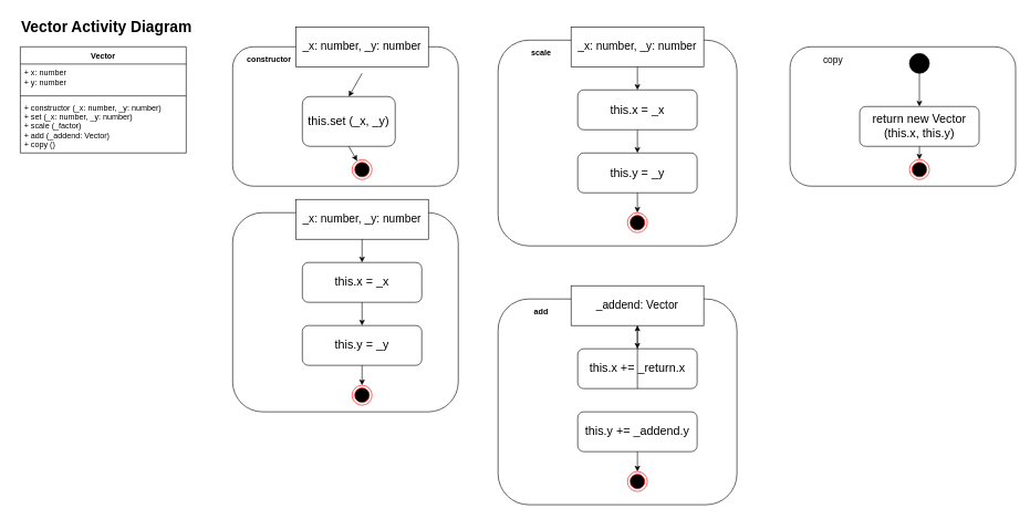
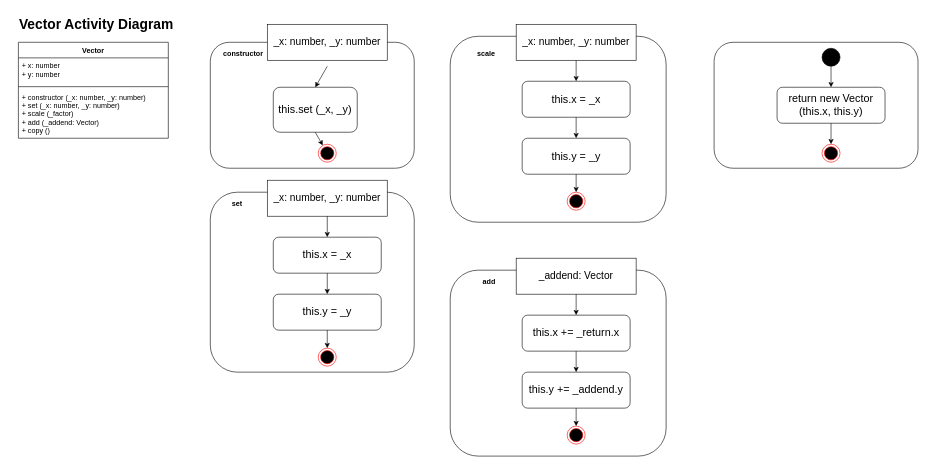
  <mxCell id="0" />
  <mxCell id="1" parent="0" />
  <mxCell id="2" value="" style="rounded=1;whiteSpace=wrap;html=1;" parent="1" vertex="1"><mxGeometry x="750" y="60" width="360" height="310" as="geometry" /></mxCell>
  <mxCell id="3" value="" style="rounded=1;whiteSpace=wrap;html=1;" parent="1" vertex="1"><mxGeometry x="350" y="70" width="340" height="210" as="geometry" /></mxCell>
  <mxCell id="4" value="&lt;font style=&quot;font-size: 23px&quot;&gt;&lt;b&gt;Vector Activity Diagram&lt;/b&gt;&lt;/font&gt;" style="text;html=1;strokeColor=none;fillColor=none;align=center;verticalAlign=middle;whiteSpace=wrap;rounded=0;" parent="1" vertex="1"><mxGeometry width="280" height="40" as="geometry" x="20" y="20" /></mxCell>
  <mxCell id="5" value="Vector" style="swimlane;fontStyle=1;align=center;verticalAlign=top;childLayout=stackLayout;horizontal=1;startSize=26;horizontalStack=0;resizeParent=1;resizeParentMax=0;resizeLast=0;collapsible=1;marginBottom=0;" parent="1" vertex="1"><mxGeometry x="30" y="70" width="250" height="160" as="geometry" /></mxCell>
  <mxCell id="6" value="+ x: number&#10;+ y: number" style="text;strokeColor=none;fillColor=none;align=left;verticalAlign=top;spacingLeft=4;spacingRight=4;overflow=hidden;rotatable=0;points=[[0,0.5],[1,0.5]];portConstraint=eastwest;" parent="5" vertex="1"><mxGeometry y="26" width="250" height="44" as="geometry" /></mxCell>
  <mxCell id="7" value="" style="line;strokeWidth=1;fillColor=none;align=left;verticalAlign=middle;spacingTop=-1;spacingLeft=3;spacingRight=3;rotatable=0;labelPosition=right;points=[];portConstraint=eastwest;" parent="5" vertex="1"><mxGeometry y="70" width="250" height="8" as="geometry" /></mxCell>
  <mxCell id="8" value="+ constructor (_x: number, _y: number)&#10;+ set (_x: number, _y: number)&#10;+ scale (_factor)&#10;+ add (_addend: Vector)&#10;+ copy ()" style="text;strokeColor=none;fillColor=none;align=left;verticalAlign=top;spacingLeft=4;spacingRight=4;overflow=hidden;rotatable=0;points=[[0,0.5],[1,0.5]];portConstraint=eastwest;" parent="5" vertex="1"><mxGeometry y="78" width="250" height="82" as="geometry" /></mxCell>
  <mxCell id="9" value="&lt;font style=&quot;font-size: 17px&quot;&gt;_x: number, _y: number&lt;/font&gt;" style="rounded=0;whiteSpace=wrap;html=1;" parent="1" vertex="1"><mxGeometry x="445" y="40" width="200" height="60" as="geometry" /></mxCell>
  <mxCell id="10" value="" style="endArrow=classic;html=1;exitX=0.5;exitY=1;exitDx=0;exitDy=0;entryX=0.5;entryY=0;entryDx=0;entryDy=0;" parent="1" target="11" edge="1"><mxGeometry width="50" height="50" relative="1" as="geometry"><mxPoint x="545" y="110" as="sourcePoint" /><mxPoint x="880" y="400" as="targetPoint" /></mxGeometry></mxCell>
  <mxCell id="11" value="&lt;font style=&quot;font-size: 18px&quot;&gt;this.set (_x, _y)&lt;/font&gt;" style="rounded=1;whiteSpace=wrap;html=1;" parent="1" vertex="1"><mxGeometry x="455" y="145" width="140" height="75" as="geometry" /></mxCell>
  <mxCell id="12" value="" style="endArrow=classic;html=1;exitX=0.5;exitY=1;exitDx=0;exitDy=0;" parent="1" source="11" target="13" edge="1"><mxGeometry width="50" height="50" relative="1" as="geometry"><mxPoint x="770" y="320" as="sourcePoint" /><mxPoint x="820" y="270" as="targetPoint" /></mxGeometry></mxCell>
  <mxCell id="13" value="" style="ellipse;html=1;shape=endState;fillColor=#000000;strokeColor=#ff0000;" parent="1" vertex="1"><mxGeometry x="530" y="240" width="30" height="30" as="geometry" /></mxCell>
  <mxCell id="14" value="&lt;span style=&quot;font-weight: 700&quot;&gt;constructor&lt;/span&gt;" style="text;html=1;strokeColor=none;fillColor=none;align=center;verticalAlign=middle;whiteSpace=wrap;rounded=0;" parent="1" vertex="1"><mxGeometry x="370" y="80" width="70" height="20" as="geometry" /></mxCell>
  <mxCell id="15" value="" style="rounded=1;whiteSpace=wrap;html=1;" parent="1" vertex="1"><mxGeometry x="350" y="320" width="340" height="300" as="geometry" /></mxCell>
  <mxCell id="16" value="&lt;font style=&quot;font-size: 17px&quot;&gt;_x: number, _y: number&lt;/font&gt;" style="rounded=0;whiteSpace=wrap;html=1;" parent="1" vertex="1"><mxGeometry x="445" y="300" width="200" height="60" as="geometry" /></mxCell>
+ <mxCell id="17" value="&lt;span style=&quot;font-weight: 700&quot;&gt;set&lt;/span&gt;" style="text;html=1;strokeColor=none;fillColor=none;align=center;verticalAlign=middle;whiteSpace=wrap;rounded=0;" parent="1" vertex="1"><mxGeometry x="360" y="330" width="70" height="20" as="geometry" /></mxCell>
  <mxCell id="18" value="" style="endArrow=classic;html=1;entryX=0.5;entryY=0;entryDx=0;entryDy=0;" parent="1" target="19" edge="1"><mxGeometry width="50" height="50" relative="1" as="geometry"><mxPoint x="545" y="360" as="sourcePoint" /><mxPoint x="880" y="650" as="targetPoint" /></mxGeometry></mxCell>
  <mxCell id="19" value="&lt;font style=&quot;font-size: 18px&quot;&gt;this.x = _x&lt;/font&gt;" style="rounded=1;whiteSpace=wrap;html=1;" parent="1" vertex="1"><mxGeometry x="455" y="395" width="180" height="60" as="geometry" /></mxCell>
  <mxCell id="20" value="&lt;font style=&quot;font-size: 18px&quot;&gt;this.y = _y&lt;/font&gt;" style="rounded=1;whiteSpace=wrap;html=1;" parent="1" vertex="1"><mxGeometry x="455" y="490" width="180" height="60" as="geometry" /></mxCell>
  <mxCell id="21" value="" style="endArrow=classic;html=1;entryX=0.5;entryY=0;entryDx=0;entryDy=0;exitX=0.5;exitY=1;exitDx=0;exitDy=0;" parent="1" source="19" target="20" edge="1"><mxGeometry width="50" height="50" relative="1" as="geometry"><mxPoint x="420" y="470" as="sourcePoint" /><mxPoint x="470" y="420" as="targetPoint" /></mxGeometry></mxCell>
  <mxCell id="22" value="" style="ellipse;html=1;shape=endState;fillColor=#000000;strokeColor=#ff0000;" parent="1" vertex="1"><mxGeometry x="530" y="580" width="30" height="30" as="geometry" /></mxCell>
  <mxCell id="23" value="" style="endArrow=classic;html=1;entryX=0.5;entryY=0;entryDx=0;entryDy=0;exitX=0.5;exitY=1;exitDx=0;exitDy=0;" parent="1" source="20" target="22" edge="1"><mxGeometry width="50" height="50" relative="1" as="geometry"><mxPoint x="500" y="550" as="sourcePoint" /><mxPoint x="550" y="500" as="targetPoint" /></mxGeometry></mxCell>
  <mxCell id="24" value="&lt;font style=&quot;font-size: 17px&quot;&gt;_x: number, _y: number&lt;/font&gt;" style="rounded=0;whiteSpace=wrap;html=1;" parent="1" vertex="1"><mxGeometry x="860" y="40" width="200" height="60" as="geometry" /></mxCell>
  <mxCell id="25" value="" style="endArrow=classic;html=1;entryX=0.5;entryY=0;entryDx=0;entryDy=0;" parent="1" target="26" edge="1"><mxGeometry width="50" height="50" relative="1" as="geometry"><mxPoint x="960" y="100" as="sourcePoint" /><mxPoint x="1295" y="390" as="targetPoint" /></mxGeometry></mxCell>
  <mxCell id="26" value="&lt;font style=&quot;font-size: 18px&quot;&gt;this.x = _x&lt;/font&gt;" style="rounded=1;whiteSpace=wrap;html=1;" parent="1" vertex="1"><mxGeometry x="870" y="135" width="180" height="60" as="geometry" /></mxCell>
  <mxCell id="27" value="&lt;font style=&quot;font-size: 18px&quot;&gt;this.y = _y&lt;/font&gt;" style="rounded=1;whiteSpace=wrap;html=1;" parent="1" vertex="1"><mxGeometry x="870" y="230" width="180" height="60" as="geometry" /></mxCell>
  <mxCell id="28" value="" style="endArrow=classic;html=1;entryX=0.5;entryY=0;entryDx=0;entryDy=0;exitX=0.5;exitY=1;exitDx=0;exitDy=0;" parent="1" source="26" target="27" edge="1"><mxGeometry width="50" height="50" relative="1" as="geometry"><mxPoint x="835" y="210" as="sourcePoint" /><mxPoint x="885" y="160" as="targetPoint" /></mxGeometry></mxCell>
  <mxCell id="29" value="" style="ellipse;html=1;shape=endState;fillColor=#000000;strokeColor=#ff0000;" parent="1" vertex="1"><mxGeometry x="945" y="320" width="30" height="30" as="geometry" /></mxCell>
  <mxCell id="30" value="" style="endArrow=classic;html=1;entryX=0.5;entryY=0;entryDx=0;entryDy=0;exitX=0.5;exitY=1;exitDx=0;exitDy=0;" parent="1" source="27" target="29" edge="1"><mxGeometry width="50" height="50" relative="1" as="geometry"><mxPoint x="915" y="290" as="sourcePoint" /><mxPoint x="965" y="240" as="targetPoint" /></mxGeometry></mxCell>
- <mxCell id="31" value="&lt;span style=&quot;font-weight: 700&quot;&gt;scale&lt;/span&gt;" style="text;html=1;strokeColor=none;fillColor=none;align=center;verticalAlign=middle;whiteSpace=wrap;rounded=0;" parent="1" vertex="1"><mxGeometry x="780" y="70" width="70" height="20" as="geometry" /></mxCell>
+ <mxCell id="31" value="&lt;span style=&quot;font-weight: 700&quot;&gt;scale&lt;/span&gt;" style="text;html=1;strokeColor=none;fillColor=none;align=center;verticalAlign=middle;whiteSpace=wrap;rounded=0;" parent="1" vertex="1"><mxGeometry x="775" y="80" width="70" height="20" as="geometry" /></mxCell>
  <mxCell id="32" value="" style="rounded=1;whiteSpace=wrap;html=1;" parent="1" vertex="1"><mxGeometry x="750" y="450" width="360" height="310" as="geometry" /></mxCell>
  <mxCell id="33" value="&lt;span style=&quot;font-size: 17px&quot;&gt;_addend: Vector&lt;/span&gt;" style="rounded=0;whiteSpace=wrap;html=1;" parent="1" vertex="1"><mxGeometry x="860" y="430" width="200" height="60" as="geometry" /></mxCell>
  <mxCell id="34" value="" style="endArrow=classic;html=1;entryX=0.5;entryY=0;entryDx=0;entryDy=0;" parent="1" target="35" edge="1"><mxGeometry width="50" height="50" relative="1" as="geometry"><mxPoint x="960" y="490" as="sourcePoint" /><mxPoint x="1295" y="780" as="targetPoint" /></mxGeometry></mxCell>
  <mxCell id="35" value="&lt;font style=&quot;font-size: 18px&quot;&gt;this.x += _return.x&lt;/font&gt;" style="rounded=1;whiteSpace=wrap;html=1;" parent="1" vertex="1"><mxGeometry x="870" y="525" width="180" height="60" as="geometry" /></mxCell>
  <mxCell id="36" value="&lt;font style=&quot;font-size: 18px&quot;&gt;this.y += _addend.y&lt;/font&gt;" style="rounded=1;whiteSpace=wrap;html=1;" parent="1" vertex="1"><mxGeometry x="870" y="620" width="180" height="60" as="geometry" /></mxCell>
- <mxCell id="37" value="" style="endArrow=classic;html=1;exitX=0.5;exitY=1;exitDx=0;exitDy=0;" parent="1" source="35" target="33" edge="1"><mxGeometry width="50" height="50" relative="1" as="geometry"><mxPoint x="835" y="600" as="sourcePoint" /><mxPoint x="885" y="550" as="targetPoint" /></mxGeometry></mxCell>
+ <mxCell id="37" value="" style="endArrow=classic;html=1;entryX=0.5;entryY=0;entryDx=0;entryDy=0;exitX=0.5;exitY=1;exitDx=0;exitDy=0;" parent="1" source="35" target="36" edge="1"><mxGeometry width="50" height="50" relative="1" as="geometry"><mxPoint x="835" y="600" as="sourcePoint" /><mxPoint x="885" y="550" as="targetPoint" /></mxGeometry></mxCell>
  <mxCell id="38" value="" style="ellipse;html=1;shape=endState;fillColor=#000000;strokeColor=#ff0000;" parent="1" vertex="1"><mxGeometry x="945" y="710" width="30" height="30" as="geometry" /></mxCell>
  <mxCell id="39" value="" style="endArrow=classic;html=1;entryX=0.5;entryY=0;entryDx=0;entryDy=0;exitX=0.5;exitY=1;exitDx=0;exitDy=0;" parent="1" source="36" target="38" edge="1"><mxGeometry width="50" height="50" relative="1" as="geometry"><mxPoint x="915" y="680" as="sourcePoint" /><mxPoint x="965" y="630" as="targetPoint" /></mxGeometry></mxCell>
  <mxCell id="40" value="&lt;span style=&quot;font-weight: 700&quot;&gt;add&lt;/span&gt;" style="text;html=1;strokeColor=none;fillColor=none;align=center;verticalAlign=middle;whiteSpace=wrap;rounded=0;" parent="1" vertex="1"><mxGeometry x="780" y="460" width="70" height="20" as="geometry" /></mxCell>
  <mxCell id="41" value="" style="rounded=1;whiteSpace=wrap;html=1;" parent="1" vertex="1"><mxGeometry x="1190" y="70" width="340" height="210" as="geometry" /></mxCell>
  <mxCell id="42" value="" style="endArrow=classic;html=1;exitX=0.5;exitY=1;exitDx=0;exitDy=0;entryX=0.5;entryY=0;entryDx=0;entryDy=0;" parent="1" source="47" target="43" edge="1"><mxGeometry width="50" height="50" relative="1" as="geometry"><mxPoint x="1395" y="110" as="sourcePoint" /><mxPoint x="1386" y="143" as="targetPoint" /></mxGeometry></mxCell>
- <mxCell id="43" value="&lt;font style=&quot;font-size: 18px&quot;&gt;return new Vector (this.x, this.y)&lt;/font&gt;" style="rounded=1;whiteSpace=wrap;html=1;" parent="1" vertex="1"><mxGeometry x="1295" y="160" width="180" height="60" as="geometry" /></mxCell>
+ <mxCell id="43" value="&lt;font style=&quot;font-size: 18px&quot;&gt;return new Vector (this.x, this.y)&lt;/font&gt;" style="rounded=1;whiteSpace=wrap;html=1;" parent="1" vertex="1"><mxGeometry x="1295" y="145" width="180" height="60" as="geometry" /></mxCell>
  <mxCell id="44" value="" style="endArrow=classic;html=1;exitX=0.5;exitY=1;exitDx=0;exitDy=0;" parent="1" source="43" target="45" edge="1"><mxGeometry width="50" height="50" relative="1" as="geometry"><mxPoint x="1620" y="320" as="sourcePoint" /><mxPoint x="1670" y="270" as="targetPoint" /></mxGeometry></mxCell>
  <mxCell id="45" value="" style="ellipse;html=1;shape=endState;fillColor=#000000;strokeColor=#ff0000;" parent="1" vertex="1"><mxGeometry x="1370" y="240" width="30" height="30" as="geometry" /></mxCell>
- <mxCell id="46" value="&lt;font style=&quot;font-size: 14px&quot;&gt;copy&lt;/font&gt;" style="text;html=1;strokeColor=none;fillColor=none;align=center;verticalAlign=middle;whiteSpace=wrap;rounded=0;" parent="1" vertex="1"><mxGeometry x="1220" y="80" width="70" height="20" as="geometry" /></mxCell>
  <mxCell id="47" value="" style="ellipse;whiteSpace=wrap;html=1;aspect=fixed;fillColor=#000000;" parent="1" vertex="1"><mxGeometry x="1370" y="80" width="30" height="30" as="geometry" /></mxCell>
